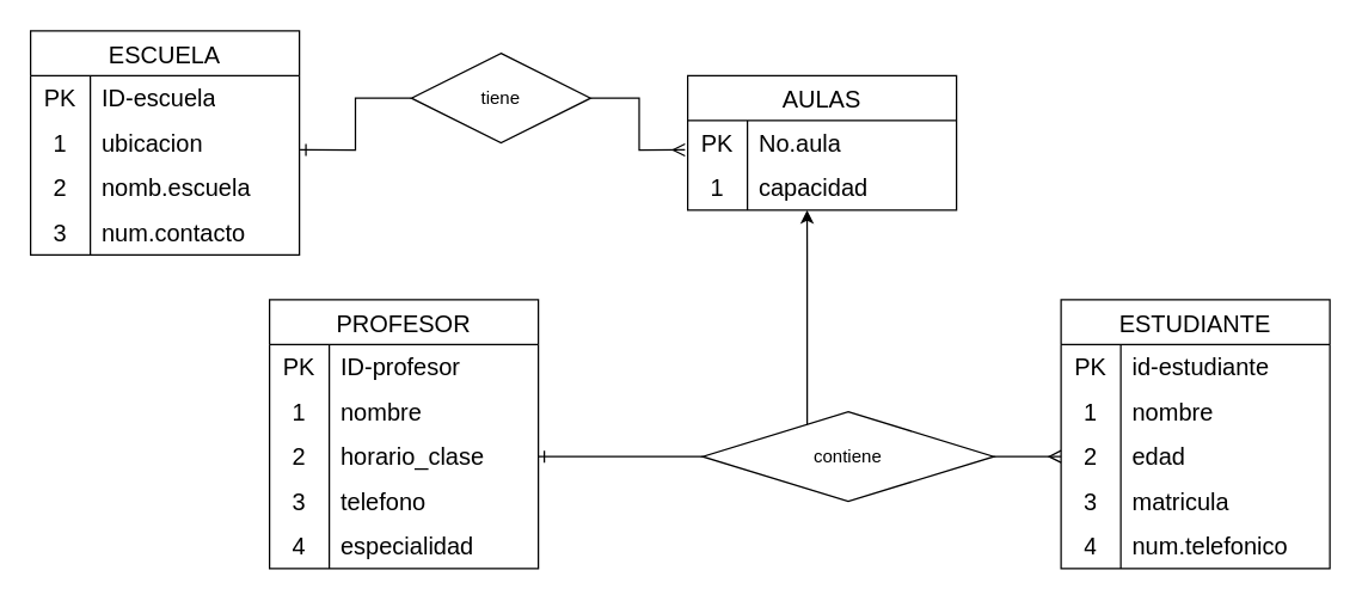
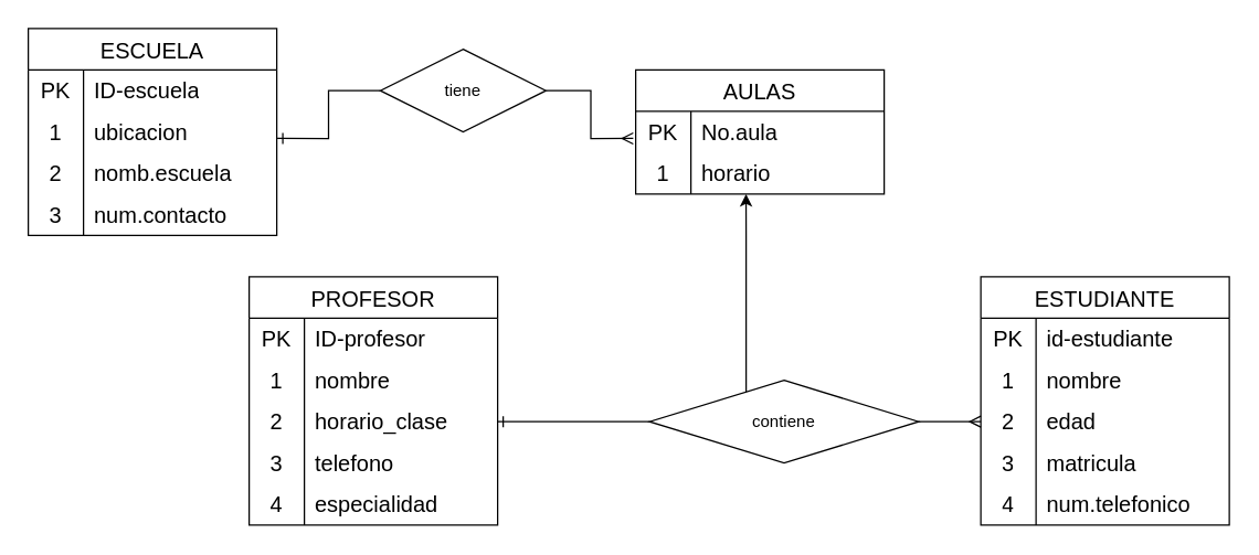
  <mxCell id="0" />
  <mxCell id="1" parent="0" />
  <mxCell id="2" value="ESCUELA" style="shape=table;startSize=30;container=1;collapsible=0;childLayout=tableLayout;fixedRows=1;rowLines=0;fontStyle=0;strokeColor=default;fontSize=16;" vertex="1" parent="1"><mxGeometry x="20" y="20" width="180" height="150" as="geometry" /></mxCell>
  <mxCell id="3" value="" style="shape=tableRow;horizontal=0;startSize=0;swimlaneHead=0;swimlaneBody=0;top=0;left=0;bottom=0;right=0;collapsible=0;dropTarget=0;fillColor=none;points=[[0,0.5],[1,0.5]];portConstraint=eastwest;strokeColor=inherit;fontSize=16;" vertex="1" parent="2"><mxGeometry y="30" width="180" height="30" as="geometry" /></mxCell>
  <mxCell id="4" value="PK" style="shape=partialRectangle;html=1;whiteSpace=wrap;connectable=0;fillColor=none;top=0;left=0;bottom=0;right=0;overflow=hidden;pointerEvents=1;strokeColor=inherit;fontSize=16;" vertex="1" parent="3"><mxGeometry width="40" height="30" as="geometry"><mxRectangle width="40" height="30" as="alternateBounds" /></mxGeometry></mxCell>
  <mxCell id="5" value="ID-escuela" style="shape=partialRectangle;html=1;whiteSpace=wrap;connectable=0;fillColor=none;top=0;left=0;bottom=0;right=0;align=left;spacingLeft=6;overflow=hidden;strokeColor=inherit;fontSize=16;" vertex="1" parent="3"><mxGeometry x="40" width="140" height="30" as="geometry"><mxRectangle width="140" height="30" as="alternateBounds" /></mxGeometry></mxCell>
  <mxCell id="6" value="" style="shape=tableRow;horizontal=0;startSize=0;swimlaneHead=0;swimlaneBody=0;top=0;left=0;bottom=0;right=0;collapsible=0;dropTarget=0;fillColor=none;points=[[0,0.5],[1,0.5]];portConstraint=eastwest;strokeColor=inherit;fontSize=16;" vertex="1" parent="2"><mxGeometry y="60" width="180" height="30" as="geometry" /></mxCell>
  <mxCell id="7" value="1" style="shape=partialRectangle;html=1;whiteSpace=wrap;connectable=0;fillColor=none;top=0;left=0;bottom=0;right=0;overflow=hidden;strokeColor=inherit;fontSize=16;" vertex="1" parent="6"><mxGeometry width="40" height="30" as="geometry"><mxRectangle width="40" height="30" as="alternateBounds" /></mxGeometry></mxCell>
  <mxCell id="8" value="ubicacion" style="shape=partialRectangle;html=1;whiteSpace=wrap;connectable=0;fillColor=none;top=0;left=0;bottom=0;right=0;align=left;spacingLeft=6;overflow=hidden;strokeColor=inherit;fontSize=16;" vertex="1" parent="6"><mxGeometry x="40" width="140" height="30" as="geometry"><mxRectangle width="140" height="30" as="alternateBounds" /></mxGeometry></mxCell>
  <mxCell id="9" value="" style="shape=tableRow;horizontal=0;startSize=0;swimlaneHead=0;swimlaneBody=0;top=0;left=0;bottom=0;right=0;collapsible=0;dropTarget=0;fillColor=none;points=[[0,0.5],[1,0.5]];portConstraint=eastwest;strokeColor=inherit;fontSize=16;" vertex="1" parent="2"><mxGeometry y="90" width="180" height="30" as="geometry" /></mxCell>
  <mxCell id="10" value="2" style="shape=partialRectangle;html=1;whiteSpace=wrap;connectable=0;fillColor=none;top=0;left=0;bottom=0;right=0;overflow=hidden;strokeColor=inherit;fontSize=16;" vertex="1" parent="9"><mxGeometry width="40" height="30" as="geometry"><mxRectangle width="40" height="30" as="alternateBounds" /></mxGeometry></mxCell>
  <mxCell id="11" value="nomb.escuela" style="shape=partialRectangle;html=1;whiteSpace=wrap;connectable=0;fillColor=none;top=0;left=0;bottom=0;right=0;align=left;spacingLeft=6;overflow=hidden;strokeColor=inherit;fontSize=16;" vertex="1" parent="9"><mxGeometry x="40" width="140" height="30" as="geometry"><mxRectangle width="140" height="30" as="alternateBounds" /></mxGeometry></mxCell>
  <mxCell id="12" value="" style="shape=tableRow;horizontal=0;startSize=0;swimlaneHead=0;swimlaneBody=0;top=0;left=0;bottom=0;right=0;collapsible=0;dropTarget=0;fillColor=none;points=[[0,0.5],[1,0.5]];portConstraint=eastwest;strokeColor=inherit;fontSize=16;" vertex="1" parent="2"><mxGeometry y="120" width="180" height="30" as="geometry" /></mxCell>
  <mxCell id="13" value="3" style="shape=partialRectangle;html=1;whiteSpace=wrap;connectable=0;fillColor=none;top=0;left=0;bottom=0;right=0;overflow=hidden;strokeColor=inherit;fontSize=16;" vertex="1" parent="12"><mxGeometry width="40" height="30" as="geometry"><mxRectangle width="40" height="30" as="alternateBounds" /></mxGeometry></mxCell>
  <mxCell id="14" value="num.contacto" style="shape=partialRectangle;html=1;whiteSpace=wrap;connectable=0;fillColor=none;top=0;left=0;bottom=0;right=0;align=left;spacingLeft=6;overflow=hidden;strokeColor=inherit;fontSize=16;" vertex="1" parent="12"><mxGeometry x="40" width="140" height="30" as="geometry"><mxRectangle width="140" height="30" as="alternateBounds" /></mxGeometry></mxCell>
  <mxCell id="15" value="tiene" style="shape=rhombus;perimeter=rhombusPerimeter;whiteSpace=wrap;html=1;align=center;" vertex="1" parent="1"><mxGeometry x="275" y="35" width="120" height="60" as="geometry" /></mxCell>
  <mxCell id="16" value="ESTUDIANTE" style="shape=table;startSize=30;container=1;collapsible=0;childLayout=tableLayout;fixedRows=1;rowLines=0;fontStyle=0;strokeColor=default;fontSize=16;" vertex="1" parent="1"><mxGeometry x="710" y="200" width="180" height="180" as="geometry" /></mxCell>
  <mxCell id="17" value="" style="shape=tableRow;horizontal=0;startSize=0;swimlaneHead=0;swimlaneBody=0;top=0;left=0;bottom=0;right=0;collapsible=0;dropTarget=0;fillColor=none;points=[[0,0.5],[1,0.5]];portConstraint=eastwest;strokeColor=inherit;fontSize=16;" vertex="1" parent="16"><mxGeometry y="30" width="180" height="30" as="geometry" /></mxCell>
  <mxCell id="18" value="PK" style="shape=partialRectangle;html=1;whiteSpace=wrap;connectable=0;fillColor=none;top=0;left=0;bottom=0;right=0;overflow=hidden;pointerEvents=1;strokeColor=inherit;fontSize=16;" vertex="1" parent="17"><mxGeometry width="40" height="30" as="geometry"><mxRectangle width="40" height="30" as="alternateBounds" /></mxGeometry></mxCell>
  <mxCell id="19" value="id-estudiante" style="shape=partialRectangle;html=1;whiteSpace=wrap;connectable=0;fillColor=none;top=0;left=0;bottom=0;right=0;align=left;spacingLeft=6;overflow=hidden;strokeColor=inherit;fontSize=16;" vertex="1" parent="17"><mxGeometry x="40" width="140" height="30" as="geometry"><mxRectangle width="140" height="30" as="alternateBounds" /></mxGeometry></mxCell>
  <mxCell id="20" value="" style="shape=tableRow;horizontal=0;startSize=0;swimlaneHead=0;swimlaneBody=0;top=0;left=0;bottom=0;right=0;collapsible=0;dropTarget=0;fillColor=none;points=[[0,0.5],[1,0.5]];portConstraint=eastwest;strokeColor=inherit;fontSize=16;" vertex="1" parent="16"><mxGeometry y="60" width="180" height="30" as="geometry" /></mxCell>
  <mxCell id="21" value="1" style="shape=partialRectangle;html=1;whiteSpace=wrap;connectable=0;fillColor=none;top=0;left=0;bottom=0;right=0;overflow=hidden;strokeColor=inherit;fontSize=16;" vertex="1" parent="20"><mxGeometry width="40" height="30" as="geometry"><mxRectangle width="40" height="30" as="alternateBounds" /></mxGeometry></mxCell>
  <mxCell id="22" value="nombre" style="shape=partialRectangle;html=1;whiteSpace=wrap;connectable=0;fillColor=none;top=0;left=0;bottom=0;right=0;align=left;spacingLeft=6;overflow=hidden;strokeColor=inherit;fontSize=16;" vertex="1" parent="20"><mxGeometry x="40" width="140" height="30" as="geometry"><mxRectangle width="140" height="30" as="alternateBounds" /></mxGeometry></mxCell>
  <mxCell id="23" value="" style="shape=tableRow;horizontal=0;startSize=0;swimlaneHead=0;swimlaneBody=0;top=0;left=0;bottom=0;right=0;collapsible=0;dropTarget=0;fillColor=none;points=[[0,0.5],[1,0.5]];portConstraint=eastwest;strokeColor=inherit;fontSize=16;" vertex="1" parent="16"><mxGeometry y="90" width="180" height="30" as="geometry" /></mxCell>
  <mxCell id="24" value="2" style="shape=partialRectangle;html=1;whiteSpace=wrap;connectable=0;fillColor=none;top=0;left=0;bottom=0;right=0;overflow=hidden;strokeColor=inherit;fontSize=16;" vertex="1" parent="23"><mxGeometry width="40" height="30" as="geometry"><mxRectangle width="40" height="30" as="alternateBounds" /></mxGeometry></mxCell>
  <mxCell id="25" value="edad" style="shape=partialRectangle;html=1;whiteSpace=wrap;connectable=0;fillColor=none;top=0;left=0;bottom=0;right=0;align=left;spacingLeft=6;overflow=hidden;strokeColor=inherit;fontSize=16;" vertex="1" parent="23"><mxGeometry x="40" width="140" height="30" as="geometry"><mxRectangle width="140" height="30" as="alternateBounds" /></mxGeometry></mxCell>
  <mxCell id="26" value="" style="shape=tableRow;horizontal=0;startSize=0;swimlaneHead=0;swimlaneBody=0;top=0;left=0;bottom=0;right=0;collapsible=0;dropTarget=0;fillColor=none;points=[[0,0.5],[1,0.5]];portConstraint=eastwest;strokeColor=inherit;fontSize=16;" vertex="1" parent="16"><mxGeometry y="120" width="180" height="30" as="geometry" /></mxCell>
  <mxCell id="27" value="3" style="shape=partialRectangle;html=1;whiteSpace=wrap;connectable=0;fillColor=none;top=0;left=0;bottom=0;right=0;overflow=hidden;strokeColor=inherit;fontSize=16;" vertex="1" parent="26"><mxGeometry width="40" height="30" as="geometry"><mxRectangle width="40" height="30" as="alternateBounds" /></mxGeometry></mxCell>
  <mxCell id="28" value="matricula" style="shape=partialRectangle;html=1;whiteSpace=wrap;connectable=0;fillColor=none;top=0;left=0;bottom=0;right=0;align=left;spacingLeft=6;overflow=hidden;strokeColor=inherit;fontSize=16;" vertex="1" parent="26"><mxGeometry x="40" width="140" height="30" as="geometry"><mxRectangle width="140" height="30" as="alternateBounds" /></mxGeometry></mxCell>
  <mxCell id="29" value="" style="shape=tableRow;horizontal=0;startSize=0;swimlaneHead=0;swimlaneBody=0;top=0;left=0;bottom=0;right=0;collapsible=0;dropTarget=0;fillColor=none;points=[[0,0.5],[1,0.5]];portConstraint=eastwest;strokeColor=inherit;fontSize=16;" vertex="1" parent="16"><mxGeometry y="150" width="180" height="30" as="geometry" /></mxCell>
  <mxCell id="30" value="4" style="shape=partialRectangle;html=1;whiteSpace=wrap;connectable=0;fillColor=none;top=0;left=0;bottom=0;right=0;overflow=hidden;strokeColor=inherit;fontSize=16;" vertex="1" parent="29"><mxGeometry width="40" height="30" as="geometry"><mxRectangle width="40" height="30" as="alternateBounds" /></mxGeometry></mxCell>
  <mxCell id="31" value="num.telefonico" style="shape=partialRectangle;html=1;whiteSpace=wrap;connectable=0;fillColor=none;top=0;left=0;bottom=0;right=0;align=left;spacingLeft=6;overflow=hidden;strokeColor=inherit;fontSize=16;" vertex="1" parent="29"><mxGeometry x="40" width="140" height="30" as="geometry"><mxRectangle width="140" height="30" as="alternateBounds" /></mxGeometry></mxCell>
  <mxCell id="32" style="edgeStyle=orthogonalEdgeStyle;rounded=0;orthogonalLoop=1;jettySize=auto;html=1;entryX=1.002;entryY=0.656;entryDx=0;entryDy=0;entryPerimeter=0;endArrow=ERone;endFill=0;" edge="1" parent="1" source="15" target="6"><mxGeometry relative="1" as="geometry" /></mxCell>
  <mxCell id="33" value="AULAS" style="shape=table;startSize=30;container=1;collapsible=0;childLayout=tableLayout;fixedRows=1;rowLines=0;fontStyle=0;strokeColor=default;fontSize=16;" vertex="1" parent="1"><mxGeometry x="460" y="50" width="180" height="90" as="geometry" /></mxCell>
  <mxCell id="34" value="" style="shape=tableRow;horizontal=0;startSize=0;swimlaneHead=0;swimlaneBody=0;top=0;left=0;bottom=0;right=0;collapsible=0;dropTarget=0;fillColor=none;points=[[0,0.5],[1,0.5]];portConstraint=eastwest;strokeColor=inherit;fontSize=16;" vertex="1" parent="33"><mxGeometry y="30" width="180" height="30" as="geometry" /></mxCell>
  <mxCell id="35" value="PK" style="shape=partialRectangle;html=1;whiteSpace=wrap;connectable=0;fillColor=none;top=0;left=0;bottom=0;right=0;overflow=hidden;pointerEvents=1;strokeColor=inherit;fontSize=16;" vertex="1" parent="34"><mxGeometry width="40" height="30" as="geometry"><mxRectangle width="40" height="30" as="alternateBounds" /></mxGeometry></mxCell>
  <mxCell id="36" value="No.aula" style="shape=partialRectangle;html=1;whiteSpace=wrap;connectable=0;fillColor=none;top=0;left=0;bottom=0;right=0;align=left;spacingLeft=6;overflow=hidden;strokeColor=inherit;fontSize=16;" vertex="1" parent="34"><mxGeometry x="40" width="140" height="30" as="geometry"><mxRectangle width="140" height="30" as="alternateBounds" /></mxGeometry></mxCell>
  <mxCell id="37" value="" style="shape=tableRow;horizontal=0;startSize=0;swimlaneHead=0;swimlaneBody=0;top=0;left=0;bottom=0;right=0;collapsible=0;dropTarget=0;fillColor=none;points=[[0,0.5],[1,0.5]];portConstraint=eastwest;strokeColor=inherit;fontSize=16;" vertex="1" parent="33"><mxGeometry y="60" width="180" height="30" as="geometry" /></mxCell>
  <mxCell id="38" value="1" style="shape=partialRectangle;html=1;whiteSpace=wrap;connectable=0;fillColor=none;top=0;left=0;bottom=0;right=0;overflow=hidden;strokeColor=inherit;fontSize=16;" vertex="1" parent="37"><mxGeometry width="40" height="30" as="geometry"><mxRectangle width="40" height="30" as="alternateBounds" /></mxGeometry></mxCell>
- <mxCell id="39" value="capacidad" style="shape=partialRectangle;html=1;whiteSpace=wrap;connectable=0;fillColor=none;top=0;left=0;bottom=0;right=0;align=left;spacingLeft=6;overflow=hidden;strokeColor=inherit;fontSize=16;" vertex="1" parent="37"><mxGeometry x="40" width="140" height="30" as="geometry"><mxRectangle width="140" height="30" as="alternateBounds" /></mxGeometry></mxCell>
+ <mxCell id="39" value="horario" style="shape=partialRectangle;html=1;whiteSpace=wrap;connectable=0;fillColor=none;top=0;left=0;bottom=0;right=0;align=left;spacingLeft=6;overflow=hidden;strokeColor=inherit;fontSize=16;" vertex="1" parent="37"><mxGeometry x="40" width="140" height="30" as="geometry"><mxRectangle width="140" height="30" as="alternateBounds" /></mxGeometry></mxCell>
  <mxCell id="40" style="edgeStyle=orthogonalEdgeStyle;rounded=0;orthogonalLoop=1;jettySize=auto;html=1;entryX=-0.01;entryY=0.656;entryDx=0;entryDy=0;entryPerimeter=0;endArrow=ERmany;endFill=0;" edge="1" parent="1" source="15" target="34"><mxGeometry relative="1" as="geometry" /></mxCell>
  <mxCell id="41" style="edgeStyle=orthogonalEdgeStyle;rounded=0;orthogonalLoop=1;jettySize=auto;html=1;entryX=1;entryY=0.5;entryDx=0;entryDy=0;endArrow=ERone;endFill=0;" edge="1" parent="1" source="43" target="52"><mxGeometry relative="1" as="geometry" /></mxCell>
  <mxCell id="42" style="edgeStyle=orthogonalEdgeStyle;rounded=0;orthogonalLoop=1;jettySize=auto;html=1;entryX=0;entryY=0.5;entryDx=0;entryDy=0;endArrow=ERmany;endFill=0;" edge="1" parent="1" source="43" target="23"><mxGeometry relative="1" as="geometry" /></mxCell>
  <mxCell id="43" value="contiene" style="shape=rhombus;perimeter=rhombusPerimeter;whiteSpace=wrap;html=1;align=center;" vertex="1" parent="1"><mxGeometry x="470" y="275" width="195" height="60" as="geometry" /></mxCell>
  <mxCell id="44" style="edgeStyle=orthogonalEdgeStyle;rounded=0;orthogonalLoop=1;jettySize=auto;html=1;entryX=0.444;entryY=1;entryDx=0;entryDy=0;entryPerimeter=0;" edge="1" parent="1" source="43" target="37"><mxGeometry relative="1" as="geometry"><Array as="points"><mxPoint x="540" y="170" /><mxPoint x="540" y="170" /></Array></mxGeometry></mxCell>
  <mxCell id="45" value="PROFESOR" style="shape=table;startSize=30;container=1;collapsible=0;childLayout=tableLayout;fixedRows=1;rowLines=0;fontStyle=0;strokeColor=default;fontSize=16;" vertex="1" parent="1"><mxGeometry x="180" y="200" width="180" height="180" as="geometry" /></mxCell>
  <mxCell id="46" value="" style="shape=tableRow;horizontal=0;startSize=0;swimlaneHead=0;swimlaneBody=0;top=0;left=0;bottom=0;right=0;collapsible=0;dropTarget=0;fillColor=none;points=[[0,0.5],[1,0.5]];portConstraint=eastwest;strokeColor=inherit;fontSize=16;" vertex="1" parent="45"><mxGeometry y="30" width="180" height="30" as="geometry" /></mxCell>
  <mxCell id="47" value="PK" style="shape=partialRectangle;html=1;whiteSpace=wrap;connectable=0;fillColor=none;top=0;left=0;bottom=0;right=0;overflow=hidden;pointerEvents=1;strokeColor=inherit;fontSize=16;" vertex="1" parent="46"><mxGeometry width="40" height="30" as="geometry"><mxRectangle width="40" height="30" as="alternateBounds" /></mxGeometry></mxCell>
  <mxCell id="48" value="ID-profesor" style="shape=partialRectangle;html=1;whiteSpace=wrap;connectable=0;fillColor=none;top=0;left=0;bottom=0;right=0;align=left;spacingLeft=6;overflow=hidden;strokeColor=inherit;fontSize=16;" vertex="1" parent="46"><mxGeometry x="40" width="140" height="30" as="geometry"><mxRectangle width="140" height="30" as="alternateBounds" /></mxGeometry></mxCell>
  <mxCell id="49" value="" style="shape=tableRow;horizontal=0;startSize=0;swimlaneHead=0;swimlaneBody=0;top=0;left=0;bottom=0;right=0;collapsible=0;dropTarget=0;fillColor=none;points=[[0,0.5],[1,0.5]];portConstraint=eastwest;strokeColor=inherit;fontSize=16;" vertex="1" parent="45"><mxGeometry y="60" width="180" height="30" as="geometry" /></mxCell>
  <mxCell id="50" value="1" style="shape=partialRectangle;html=1;whiteSpace=wrap;connectable=0;fillColor=none;top=0;left=0;bottom=0;right=0;overflow=hidden;strokeColor=inherit;fontSize=16;" vertex="1" parent="49"><mxGeometry width="40" height="30" as="geometry"><mxRectangle width="40" height="30" as="alternateBounds" /></mxGeometry></mxCell>
  <mxCell id="51" value="nombre" style="shape=partialRectangle;html=1;whiteSpace=wrap;connectable=0;fillColor=none;top=0;left=0;bottom=0;right=0;align=left;spacingLeft=6;overflow=hidden;strokeColor=inherit;fontSize=16;" vertex="1" parent="49"><mxGeometry x="40" width="140" height="30" as="geometry"><mxRectangle width="140" height="30" as="alternateBounds" /></mxGeometry></mxCell>
  <mxCell id="52" value="" style="shape=tableRow;horizontal=0;startSize=0;swimlaneHead=0;swimlaneBody=0;top=0;left=0;bottom=0;right=0;collapsible=0;dropTarget=0;fillColor=none;points=[[0,0.5],[1,0.5]];portConstraint=eastwest;strokeColor=inherit;fontSize=16;" vertex="1" parent="45"><mxGeometry y="90" width="180" height="30" as="geometry" /></mxCell>
  <mxCell id="53" value="2" style="shape=partialRectangle;html=1;whiteSpace=wrap;connectable=0;fillColor=none;top=0;left=0;bottom=0;right=0;overflow=hidden;strokeColor=inherit;fontSize=16;" vertex="1" parent="52"><mxGeometry width="40" height="30" as="geometry"><mxRectangle width="40" height="30" as="alternateBounds" /></mxGeometry></mxCell>
  <mxCell id="54" value="horario_clase" style="shape=partialRectangle;html=1;whiteSpace=wrap;connectable=0;fillColor=none;top=0;left=0;bottom=0;right=0;align=left;spacingLeft=6;overflow=hidden;strokeColor=inherit;fontSize=16;" vertex="1" parent="52"><mxGeometry x="40" width="140" height="30" as="geometry"><mxRectangle width="140" height="30" as="alternateBounds" /></mxGeometry></mxCell>
  <mxCell id="55" value="" style="shape=tableRow;horizontal=0;startSize=0;swimlaneHead=0;swimlaneBody=0;top=0;left=0;bottom=0;right=0;collapsible=0;dropTarget=0;fillColor=none;points=[[0,0.5],[1,0.5]];portConstraint=eastwest;strokeColor=inherit;fontSize=16;" vertex="1" parent="45"><mxGeometry y="120" width="180" height="30" as="geometry" /></mxCell>
  <mxCell id="56" value="3" style="shape=partialRectangle;html=1;whiteSpace=wrap;connectable=0;fillColor=none;top=0;left=0;bottom=0;right=0;overflow=hidden;strokeColor=inherit;fontSize=16;" vertex="1" parent="55"><mxGeometry width="40" height="30" as="geometry"><mxRectangle width="40" height="30" as="alternateBounds" /></mxGeometry></mxCell>
  <mxCell id="57" value="telefono" style="shape=partialRectangle;html=1;whiteSpace=wrap;connectable=0;fillColor=none;top=0;left=0;bottom=0;right=0;align=left;spacingLeft=6;overflow=hidden;strokeColor=inherit;fontSize=16;" vertex="1" parent="55"><mxGeometry x="40" width="140" height="30" as="geometry"><mxRectangle width="140" height="30" as="alternateBounds" /></mxGeometry></mxCell>
  <mxCell id="58" value="" style="shape=tableRow;horizontal=0;startSize=0;swimlaneHead=0;swimlaneBody=0;top=0;left=0;bottom=0;right=0;collapsible=0;dropTarget=0;fillColor=none;points=[[0,0.5],[1,0.5]];portConstraint=eastwest;strokeColor=inherit;fontSize=16;" vertex="1" parent="45"><mxGeometry y="150" width="180" height="30" as="geometry" /></mxCell>
  <mxCell id="59" value="4" style="shape=partialRectangle;html=1;whiteSpace=wrap;connectable=0;fillColor=none;top=0;left=0;bottom=0;right=0;overflow=hidden;strokeColor=inherit;fontSize=16;" vertex="1" parent="58"><mxGeometry width="40" height="30" as="geometry"><mxRectangle width="40" height="30" as="alternateBounds" /></mxGeometry></mxCell>
  <mxCell id="60" value="especialidad" style="shape=partialRectangle;html=1;whiteSpace=wrap;connectable=0;fillColor=none;top=0;left=0;bottom=0;right=0;align=left;spacingLeft=6;overflow=hidden;strokeColor=inherit;fontSize=16;" vertex="1" parent="58"><mxGeometry x="40" width="140" height="30" as="geometry"><mxRectangle width="140" height="30" as="alternateBounds" /></mxGeometry></mxCell>
